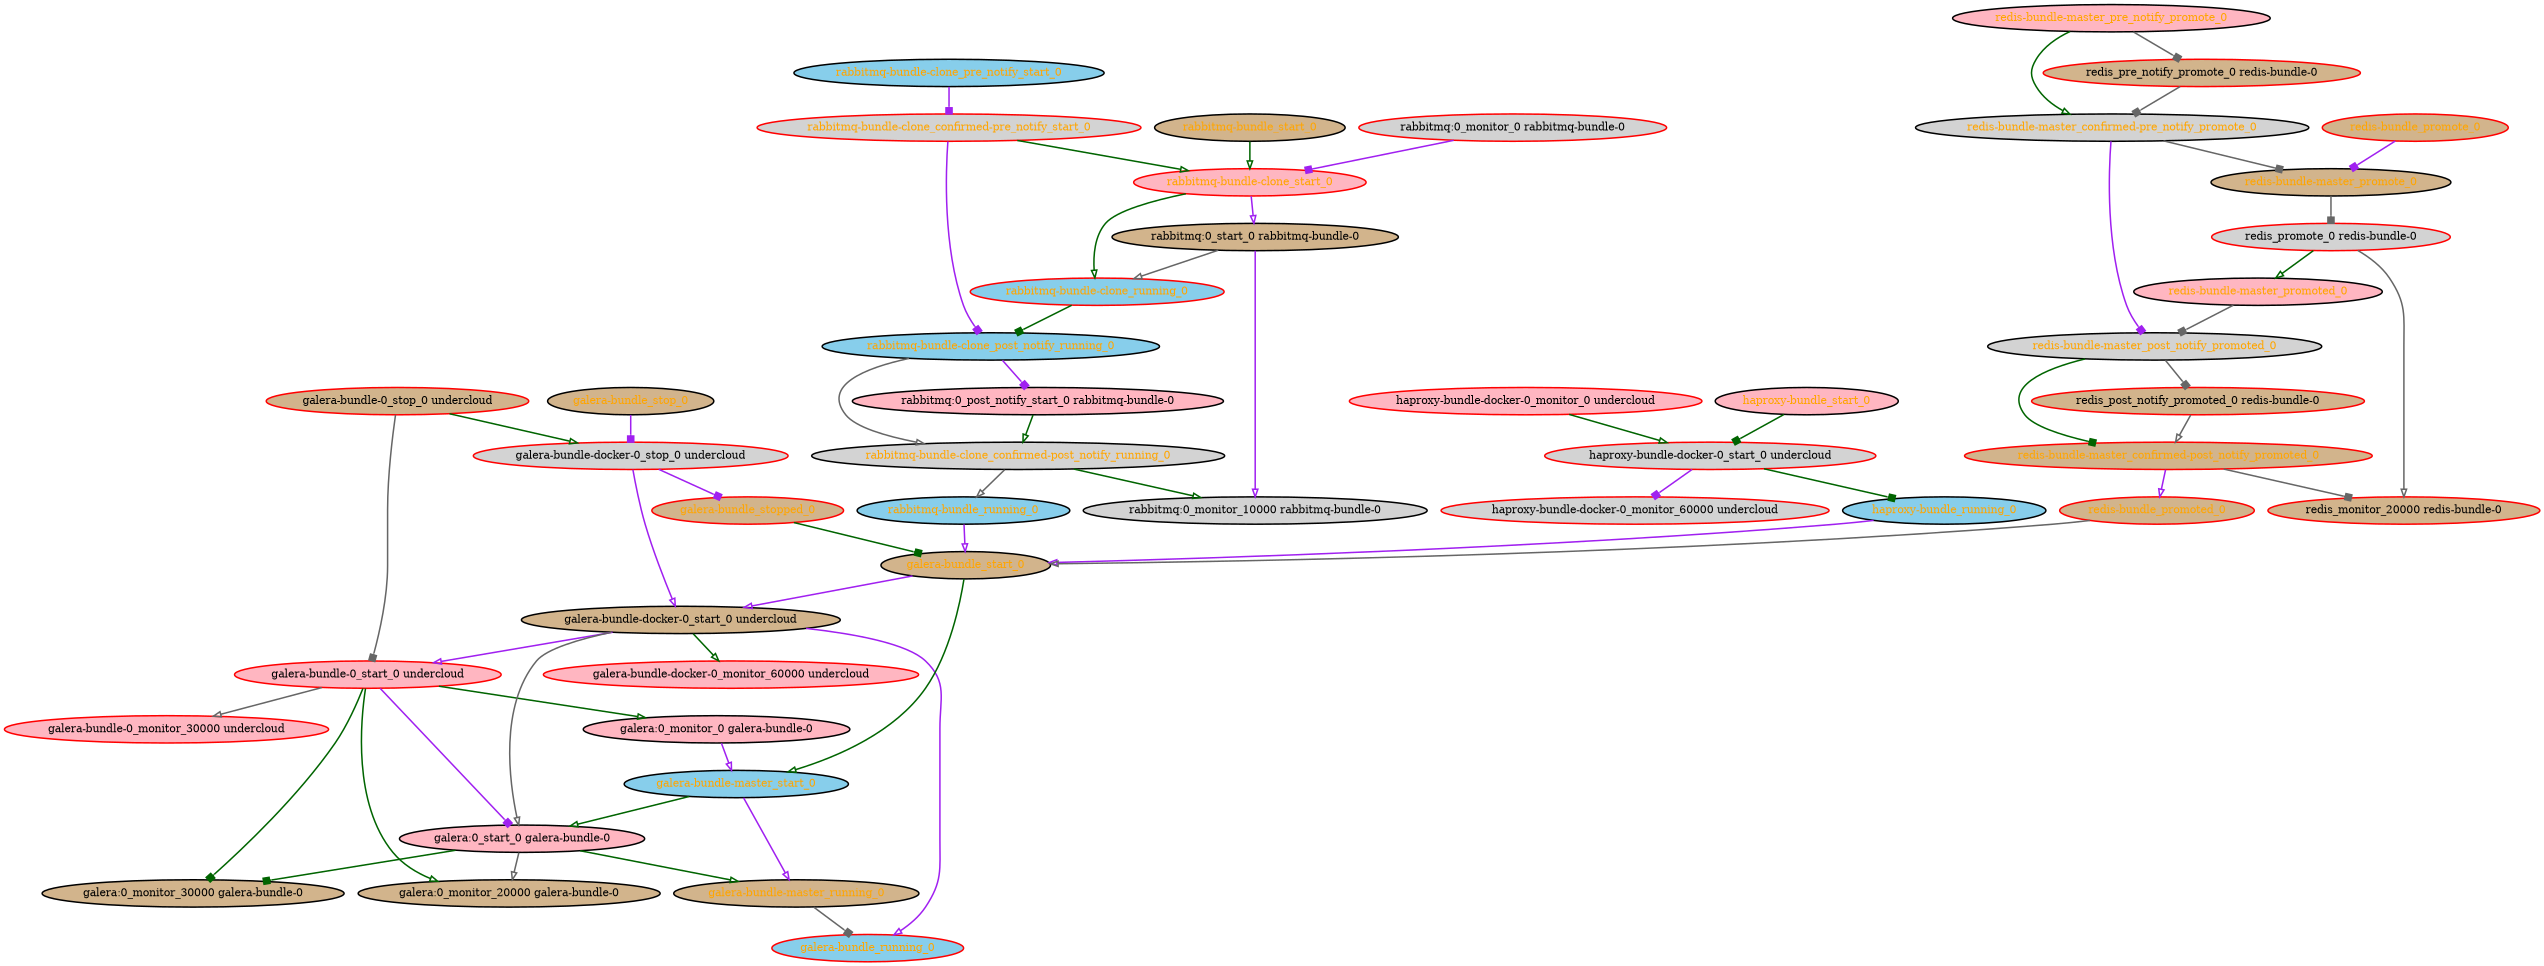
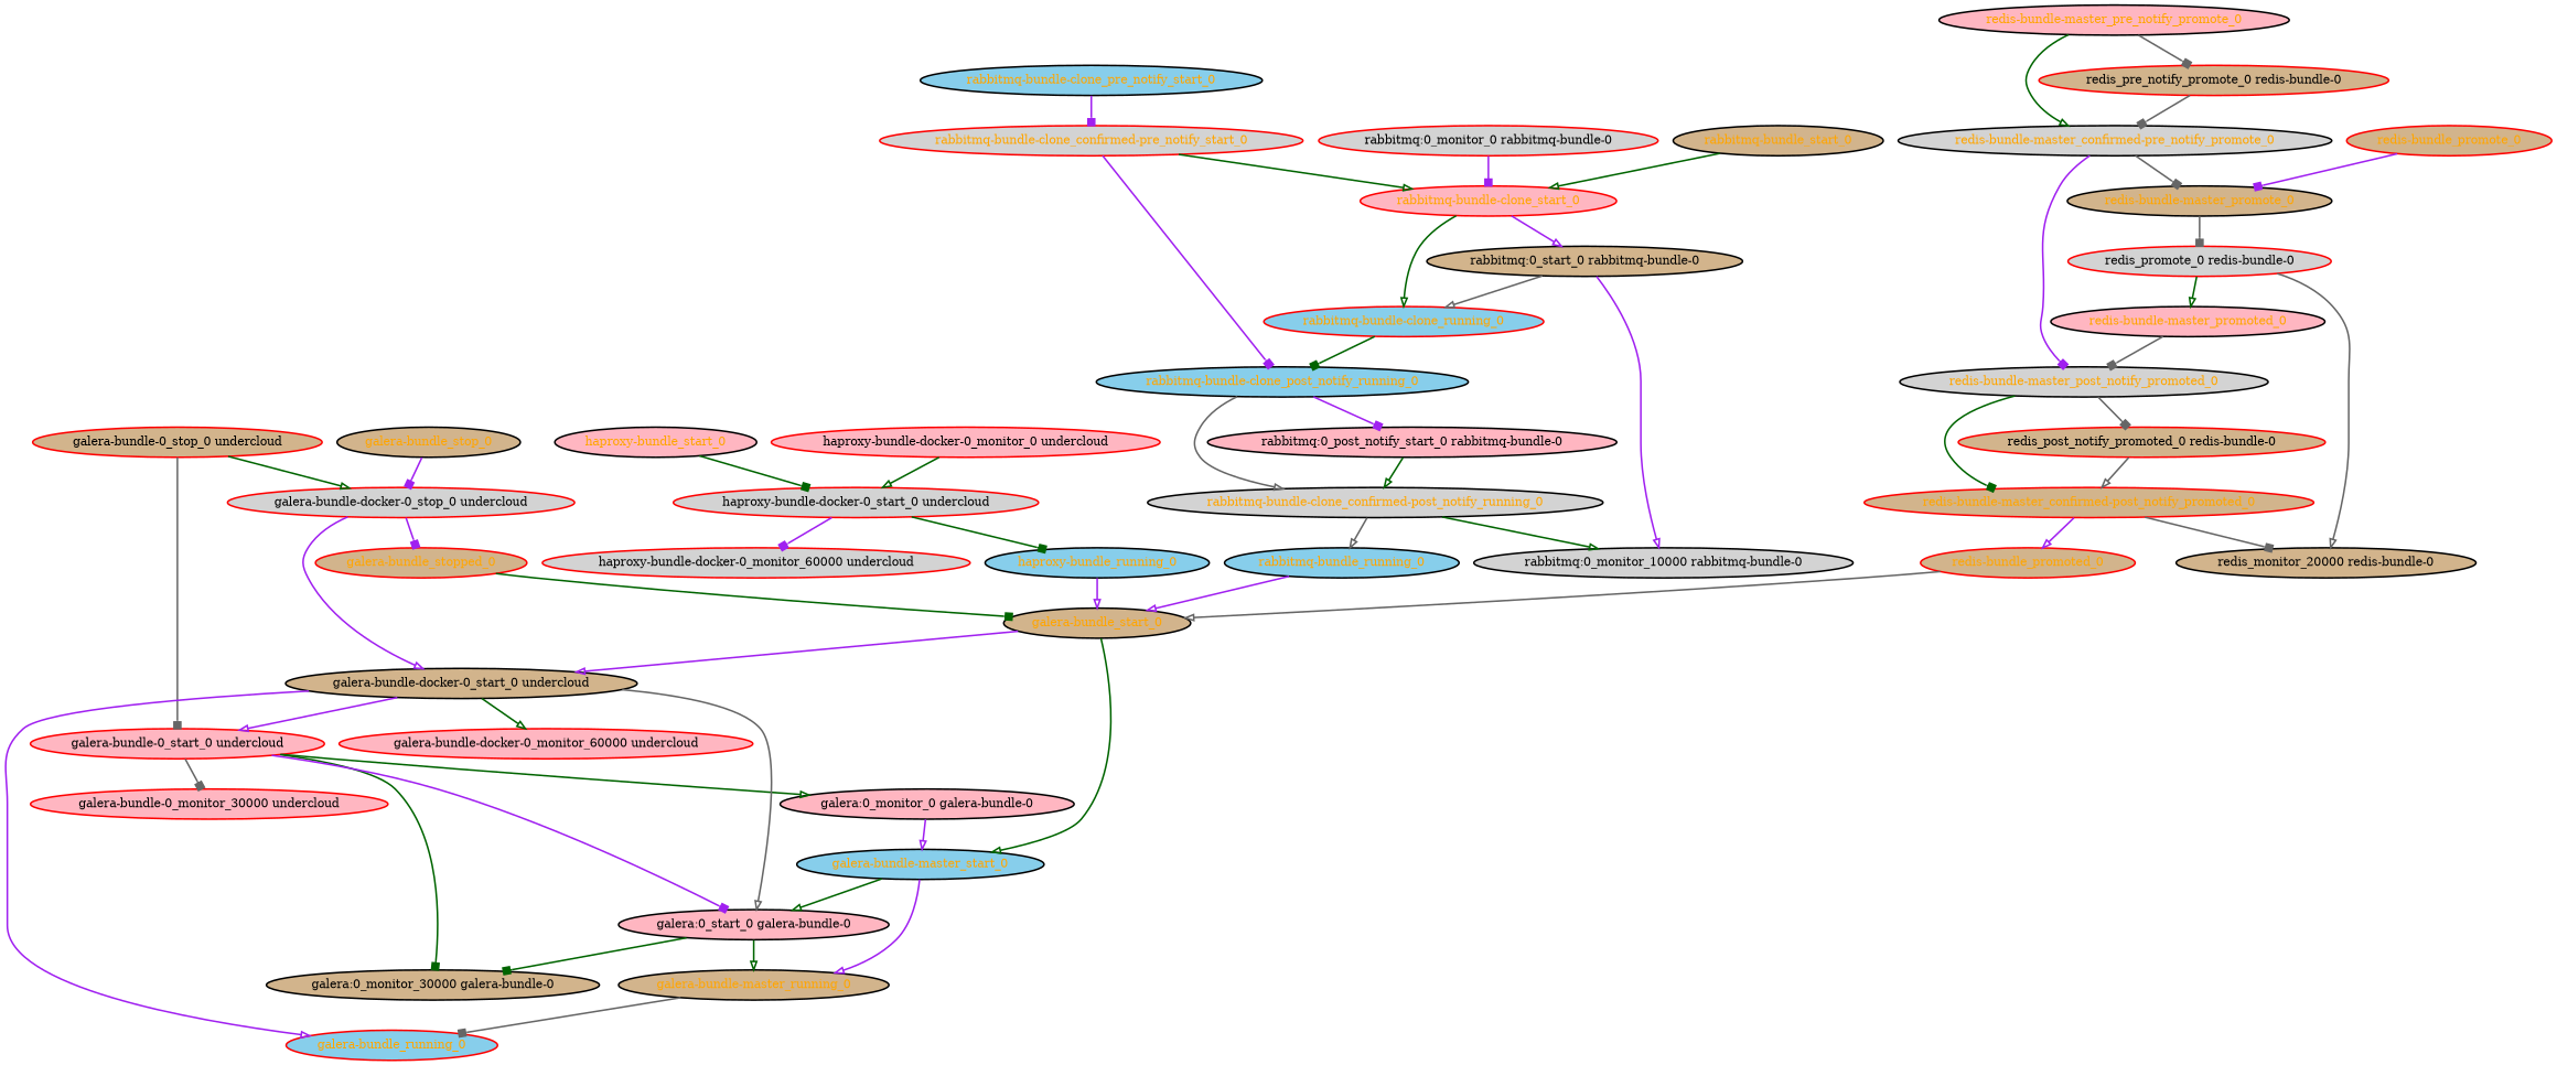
  digraph {
    node [color=black fillcolor=tan fontcolor=orange style="bold,filled"]
    edge [arrowhead=onormal color=darkgreen style=bold]
    "galera-bundle-0_monitor_30000 undercloud" [color=red fillcolor=lightpink fontcolor=black]
    "galera-bundle-0_start_0 undercloud" [color=red fillcolor=lightpink fontcolor=black]
    "galera:0_monitor_0 galera-bundle-0" [fillcolor=lightpink fontcolor=black]
-   "galera:0_monitor_20000 galera-bundle-0" [fontcolor=black]
    "galera:0_monitor_30000 galera-bundle-0" [fontcolor=black]
    "galera:0_start_0 galera-bundle-0" [fillcolor=lightpink fontcolor=black]
    "galera-bundle-master_start_0" [fillcolor=skyblue]
    "galera-bundle-master_running_0"
    "galera-bundle_running_0" [color=red fillcolor=skyblue]
    "galera-bundle-0_stop_0 undercloud" [color=red fontcolor=black]
    "galera-bundle-docker-0_stop_0 undercloud" [color=red fillcolor=lightgrey fontcolor=black]
    "galera-bundle-docker-0_start_0 undercloud" [fontcolor=black]
    "galera-bundle_stopped_0" [color=red]
    "galera-bundle-docker-0_monitor_60000 undercloud" [color=red fillcolor=lightpink fontcolor=black]
    "galera-bundle_start_0"
    "galera-bundle_stop_0"
    "haproxy-bundle-docker-0_monitor_0 undercloud" [color=red fillcolor=lightpink fontcolor=black]
    "haproxy-bundle-docker-0_start_0 undercloud" [color=red fillcolor=lightgrey fontcolor=black]
    "haproxy-bundle-docker-0_monitor_60000 undercloud" [color=red fillcolor=lightgrey fontcolor=black]
    "haproxy-bundle_running_0" [fillcolor=skyblue]
    "haproxy-bundle_start_0" [fillcolor=lightpink]
    "rabbitmq-bundle-clone_confirmed-post_notify_running_0" [fillcolor=lightgrey]
    "rabbitmq-bundle_running_0" [fillcolor=skyblue]
    "rabbitmq:0_monitor_10000 rabbitmq-bundle-0" [fillcolor=lightgrey fontcolor=black]
    "rabbitmq-bundle-clone_confirmed-pre_notify_start_0" [color=red fillcolor=lightgrey]
    "rabbitmq-bundle-clone_post_notify_running_0" [fillcolor=skyblue]
    "rabbitmq-bundle-clone_start_0" [color=red fillcolor=lightpink]
    "rabbitmq:0_post_notify_start_0 rabbitmq-bundle-0" [fillcolor=lightpink fontcolor=black]
    "rabbitmq-bundle-clone_running_0" [color=red fillcolor=skyblue]
    "rabbitmq:0_start_0 rabbitmq-bundle-0" [fontcolor=black]
    "rabbitmq-bundle-clone_pre_notify_start_0" [fillcolor=skyblue]
    "rabbitmq-bundle_start_0"
    "rabbitmq:0_monitor_0 rabbitmq-bundle-0" [color=red fillcolor=lightgrey fontcolor=black]
    "redis-bundle-master_confirmed-post_notify_promoted_0" [color=red]
    "redis-bundle_promoted_0" [color=red]
-   "redis_monitor_20000 redis-bundle-0" [color=red fontcolor=black]
+   "redis_monitor_20000 redis-bundle-0" [fontcolor=black]
    "redis-bundle-master_confirmed-pre_notify_promote_0" [fillcolor=lightgrey]
    "redis-bundle-master_post_notify_promoted_0" [fillcolor=lightgrey]
    "redis-bundle-master_promote_0"
    "redis_post_notify_promoted_0 redis-bundle-0" [color=red fontcolor=black]
    "redis_promote_0 redis-bundle-0" [color=red fillcolor=lightgrey fontcolor=black]
    "redis-bundle-master_promoted_0" [fillcolor=lightpink]
    "redis-bundle-master_pre_notify_promote_0" [fillcolor=lightpink]
    "redis_pre_notify_promote_0 redis-bundle-0" [color=red fontcolor=black]
    "redis-bundle_promote_0" [color=red]
-   "galera-bundle-0_start_0 undercloud" -> "galera-bundle-0_monitor_30000 undercloud" [color=gray40]
+   "galera-bundle-0_start_0 undercloud" -> "galera-bundle-0_monitor_30000 undercloud" [arrowhead=box color=gray40]
    "galera-bundle-0_start_0 undercloud" -> "galera:0_monitor_0 galera-bundle-0"
-   "galera-bundle-0_start_0 undercloud" -> "galera:0_monitor_20000 galera-bundle-0"
    "galera-bundle-0_start_0 undercloud" -> "galera:0_monitor_30000 galera-bundle-0" [arrowhead=box]
    "galera-bundle-0_start_0 undercloud" -> "galera:0_start_0 galera-bundle-0" [arrowhead=box color=purple]
    "galera:0_monitor_0 galera-bundle-0" -> "galera-bundle-master_start_0" [color=purple]
-   "galera:0_start_0 galera-bundle-0" -> "galera:0_monitor_20000 galera-bundle-0" [color=gray40]
    "galera:0_start_0 galera-bundle-0" -> "galera:0_monitor_30000 galera-bundle-0" [arrowhead=box]
    "galera:0_start_0 galera-bundle-0" -> "galera-bundle-master_running_0"
    "galera-bundle-master_start_0" -> "galera:0_start_0 galera-bundle-0"
    "galera-bundle-master_start_0" -> "galera-bundle-master_running_0" [color=purple]
    "galera-bundle-master_running_0" -> "galera-bundle_running_0" [arrowhead=box color=gray40]
    "galera-bundle-0_stop_0 undercloud" -> "galera-bundle-0_start_0 undercloud" [arrowhead=box color=gray40]
    "galera-bundle-0_stop_0 undercloud" -> "galera-bundle-docker-0_stop_0 undercloud"
    "galera-bundle-docker-0_stop_0 undercloud" -> "galera-bundle-docker-0_start_0 undercloud" [color=purple]
    "galera-bundle-docker-0_stop_0 undercloud" -> "galera-bundle_stopped_0" [arrowhead=box color=purple]
    "galera-bundle-docker-0_start_0 undercloud" -> "galera-bundle-0_start_0 undercloud" [color=purple]
    "galera-bundle-docker-0_start_0 undercloud" -> "galera:0_start_0 galera-bundle-0" [color=gray40]
    "galera-bundle-docker-0_start_0 undercloud" -> "galera-bundle_running_0" [color=purple]
    "galera-bundle-docker-0_start_0 undercloud" -> "galera-bundle-docker-0_monitor_60000 undercloud"
    "galera-bundle_stopped_0" -> "galera-bundle_start_0" [arrowhead=box]
    "galera-bundle_start_0" -> "galera-bundle-master_start_0"
    "galera-bundle_start_0" -> "galera-bundle-docker-0_start_0 undercloud" [color=purple]
    "galera-bundle_stop_0" -> "galera-bundle-docker-0_stop_0 undercloud" [arrowhead=box color=purple]
    "haproxy-bundle-docker-0_monitor_0 undercloud" -> "haproxy-bundle-docker-0_start_0 undercloud"
    "haproxy-bundle-docker-0_start_0 undercloud" -> "haproxy-bundle-docker-0_monitor_60000 undercloud" [arrowhead=box color=purple]
    "haproxy-bundle-docker-0_start_0 undercloud" -> "haproxy-bundle_running_0" [arrowhead=box]
    "haproxy-bundle_running_0" -> "galera-bundle_start_0" [color=purple]
    "haproxy-bundle_start_0" -> "haproxy-bundle-docker-0_start_0 undercloud" [arrowhead=box]
    "rabbitmq-bundle-clone_confirmed-post_notify_running_0" -> "rabbitmq-bundle_running_0" [color=gray40]
    "rabbitmq-bundle-clone_confirmed-post_notify_running_0" -> "rabbitmq:0_monitor_10000 rabbitmq-bundle-0"
    "rabbitmq-bundle_running_0" -> "galera-bundle_start_0" [color=purple]
    "rabbitmq-bundle-clone_confirmed-pre_notify_start_0" -> "rabbitmq-bundle-clone_post_notify_running_0" [arrowhead=box color=purple]
    "rabbitmq-bundle-clone_confirmed-pre_notify_start_0" -> "rabbitmq-bundle-clone_start_0"
    "rabbitmq-bundle-clone_post_notify_running_0" -> "rabbitmq-bundle-clone_confirmed-post_notify_running_0" [color=gray40]
    "rabbitmq-bundle-clone_post_notify_running_0" -> "rabbitmq:0_post_notify_start_0 rabbitmq-bundle-0" [arrowhead=box color=purple]
    "rabbitmq-bundle-clone_start_0" -> "rabbitmq-bundle-clone_running_0"
    "rabbitmq-bundle-clone_start_0" -> "rabbitmq:0_start_0 rabbitmq-bundle-0" [color=purple]
    "rabbitmq:0_post_notify_start_0 rabbitmq-bundle-0" -> "rabbitmq-bundle-clone_confirmed-post_notify_running_0"
    "rabbitmq-bundle-clone_running_0" -> "rabbitmq-bundle-clone_post_notify_running_0" [arrowhead=box]
    "rabbitmq:0_start_0 rabbitmq-bundle-0" -> "rabbitmq:0_monitor_10000 rabbitmq-bundle-0" [color=purple]
    "rabbitmq:0_start_0 rabbitmq-bundle-0" -> "rabbitmq-bundle-clone_running_0" [color=gray40]
    "rabbitmq-bundle-clone_pre_notify_start_0" -> "rabbitmq-bundle-clone_confirmed-pre_notify_start_0" [arrowhead=box color=purple]
    "rabbitmq-bundle_start_0" -> "rabbitmq-bundle-clone_start_0"
    "rabbitmq:0_monitor_0 rabbitmq-bundle-0" -> "rabbitmq-bundle-clone_start_0" [arrowhead=box color=purple]
    "redis-bundle-master_confirmed-post_notify_promoted_0" -> "redis-bundle_promoted_0" [color=purple]
    "redis-bundle-master_confirmed-post_notify_promoted_0" -> "redis_monitor_20000 redis-bundle-0" [arrowhead=box color=gray40]
    "redis-bundle_promoted_0" -> "galera-bundle_start_0" [color=gray40]
    "redis-bundle-master_confirmed-pre_notify_promote_0" -> "redis-bundle-master_post_notify_promoted_0" [arrowhead=box color=purple]
    "redis-bundle-master_confirmed-pre_notify_promote_0" -> "redis-bundle-master_promote_0" [arrowhead=box color=gray40]
    "redis-bundle-master_post_notify_promoted_0" -> "redis-bundle-master_confirmed-post_notify_promoted_0" [arrowhead=box]
    "redis-bundle-master_post_notify_promoted_0" -> "redis_post_notify_promoted_0 redis-bundle-0" [arrowhead=box color=gray40]
    "redis-bundle-master_promote_0" -> "redis_promote_0 redis-bundle-0" [arrowhead=box color=gray40]
    "redis_post_notify_promoted_0 redis-bundle-0" -> "redis-bundle-master_confirmed-post_notify_promoted_0" [color=gray40]
    "redis_promote_0 redis-bundle-0" -> "redis_monitor_20000 redis-bundle-0" [color=gray40]
    "redis_promote_0 redis-bundle-0" -> "redis-bundle-master_promoted_0"
    "redis-bundle-master_promoted_0" -> "redis-bundle-master_post_notify_promoted_0" [arrowhead=box color=gray40]
    "redis-bundle-master_pre_notify_promote_0" -> "redis-bundle-master_confirmed-pre_notify_promote_0"
    "redis-bundle-master_pre_notify_promote_0" -> "redis_pre_notify_promote_0 redis-bundle-0" [arrowhead=box color=gray40]
    "redis_pre_notify_promote_0 redis-bundle-0" -> "redis-bundle-master_confirmed-pre_notify_promote_0" [arrowhead=box color=gray40]
    "redis-bundle_promote_0" -> "redis-bundle-master_promote_0" [arrowhead=box color=purple]
  }
